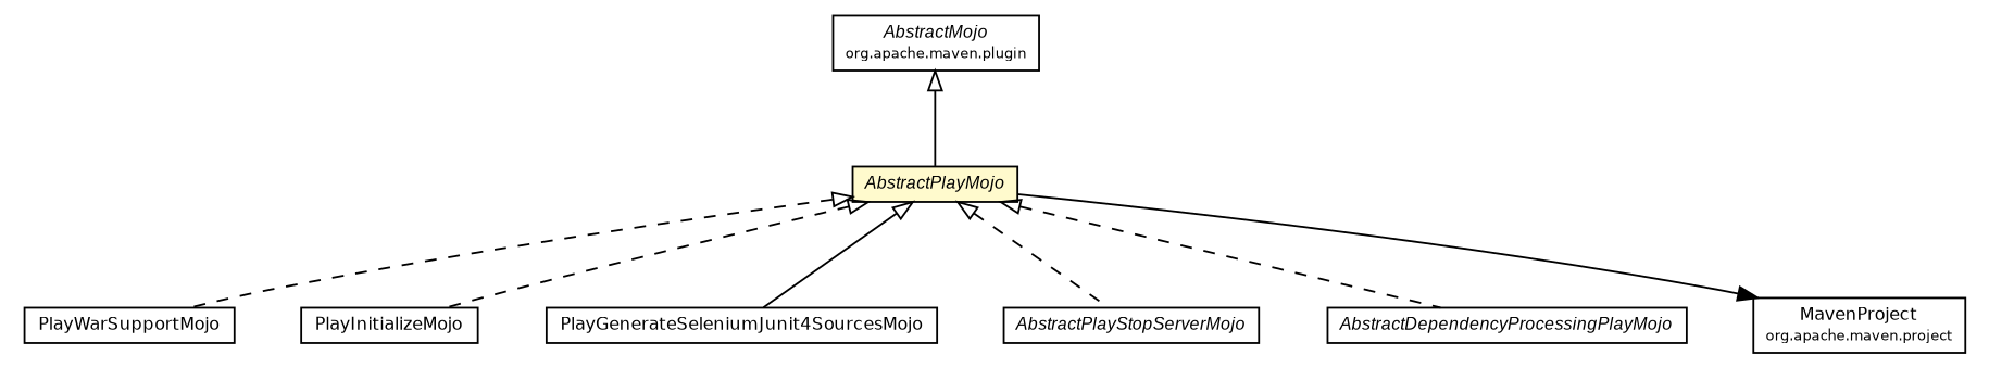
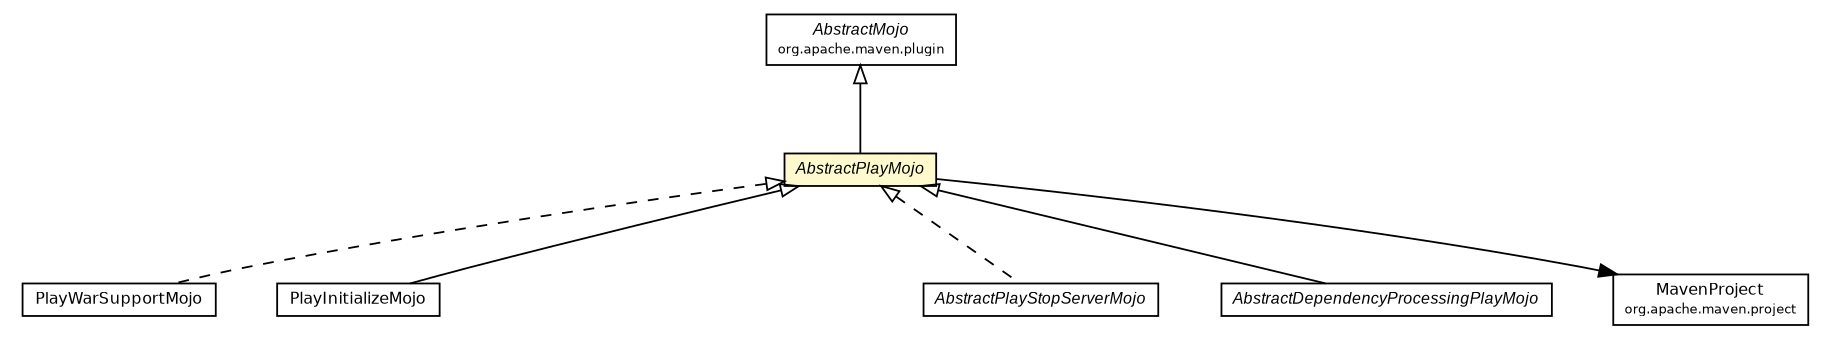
  digraph {
    fontname="DejaVu Sans"
    nodesep=0.25
    ranksep=0.5
    node [fontcolor=black fontname="DejaVu Sans" fontsize=9.0 shape=plaintext]
    edge [arrowtail=empty dir=back fontname="DejaVu Sans" fontsize=10 headport=p labelfontname=arial labelfontsize=10 tailport=p]
    n1 [label=<<table title="com.google.code.play.PlayWarSupportMojo" border="0" cellborder="1" cellspacing="0" cellpadding="2" port="p" href="./PlayWarSupportMojo.html"> 		<tr><td><table border="0" cellspacing="0" cellpadding="1"> <tr><td align="center" balign="center"> PlayWarSupportMojo </td></tr> 		</table></td></tr> 		</table>>]
    n2 [label=<<table title="com.google.code.play.PlayInitializeMojo" border="0" cellborder="1" cellspacing="0" cellpadding="2" port="p" href="./PlayInitializeMojo.html"> 		<tr><td><table border="0" cellspacing="0" cellpadding="1"> <tr><td align="center" balign="center"> PlayInitializeMojo </td></tr> 		</table></td></tr> 		</table>>]
-   n3 [label=<<table title="com.google.code.play.PlayGenerateSeleniumJunit4SourcesMojo" border="0" cellborder="1" cellspacing="0" cellpadding="2" port="p" href="./PlayGenerateSeleniumJunit4SourcesMojo.html"> 		<tr><td><table border="0" cellspacing="0" cellpadding="1"> <tr><td align="center" balign="center"> PlayGenerateSeleniumJunit4SourcesMojo </td></tr> 		</table></td></tr> 		</table>>]
    n4 [label=<<table title="com.google.code.play.AbstractPlayStopServerMojo" border="0" cellborder="1" cellspacing="0" cellpadding="2" port="p" href="./AbstractPlayStopServerMojo.html"> 		<tr><td><table border="0" cellspacing="0" cellpadding="1"> <tr><td align="center" balign="center"><font face="arial italic"> AbstractPlayStopServerMojo </font></td></tr> 		</table></td></tr> 		</table>>]
    n5 [label=<<table title="com.google.code.play.AbstractPlayMojo" border="0" cellborder="1" cellspacing="0" cellpadding="2" port="p" bgcolor="lemonChiffon" href="./AbstractPlayMojo.html"> 		<tr><td><table border="0" cellspacing="0" cellpadding="1"> <tr><td align="center" balign="center"><font face="arial italic"> AbstractPlayMojo </font></td></tr> 		</table></td></tr> 		</table>>]
    n6 [label=<<table title="com.google.code.play.AbstractDependencyProcessingPlayMojo" border="0" cellborder="1" cellspacing="0" cellpadding="2" port="p" href="./AbstractDependencyProcessingPlayMojo.html"> 		<tr><td><table border="0" cellspacing="0" cellpadding="1"> <tr><td align="center" balign="center"><font face="arial italic"> AbstractDependencyProcessingPlayMojo </font></td></tr> 		</table></td></tr> 		</table>>]
    n7 [label=<<table title="org.apache.maven.project.MavenProject" border="0" cellborder="1" cellspacing="0" cellpadding="2" port="p"> 		<tr><td><table border="0" cellspacing="0" cellpadding="1"> <tr><td align="center" balign="center"> MavenProject </td></tr> <tr><td align="center" balign="center"><font point-size="7.0"> org.apache.maven.project </font></td></tr> 		</table></td></tr> 		</table>>]
    n8 [label=<<table title="org.apache.maven.plugin.AbstractMojo" border="0" cellborder="1" cellspacing="0" cellpadding="2" port="p"> 		<tr><td><table border="0" cellspacing="0" cellpadding="1"> <tr><td align="center" balign="center"><font face="arial italic"> AbstractMojo </font></td></tr> <tr><td align="center" balign="center"><font point-size="7.0"> org.apache.maven.plugin </font></td></tr> 		</table></td></tr> 		</table>>]
    n5 -> n1 [style=dashed]
-   n5 -> n2 [style=dashed]
-   n5 -> n3
+   n5 -> n2
    n5 -> n4 [style=dashed]
-   n5 -> n6 [style=dashed]
+   n5 -> n6
    n5 -> n7 [arrowhead=normal color=black fontcolor=black fontsize=10.0 arrowtail="" dir=""]
    n8 -> n5
  }
